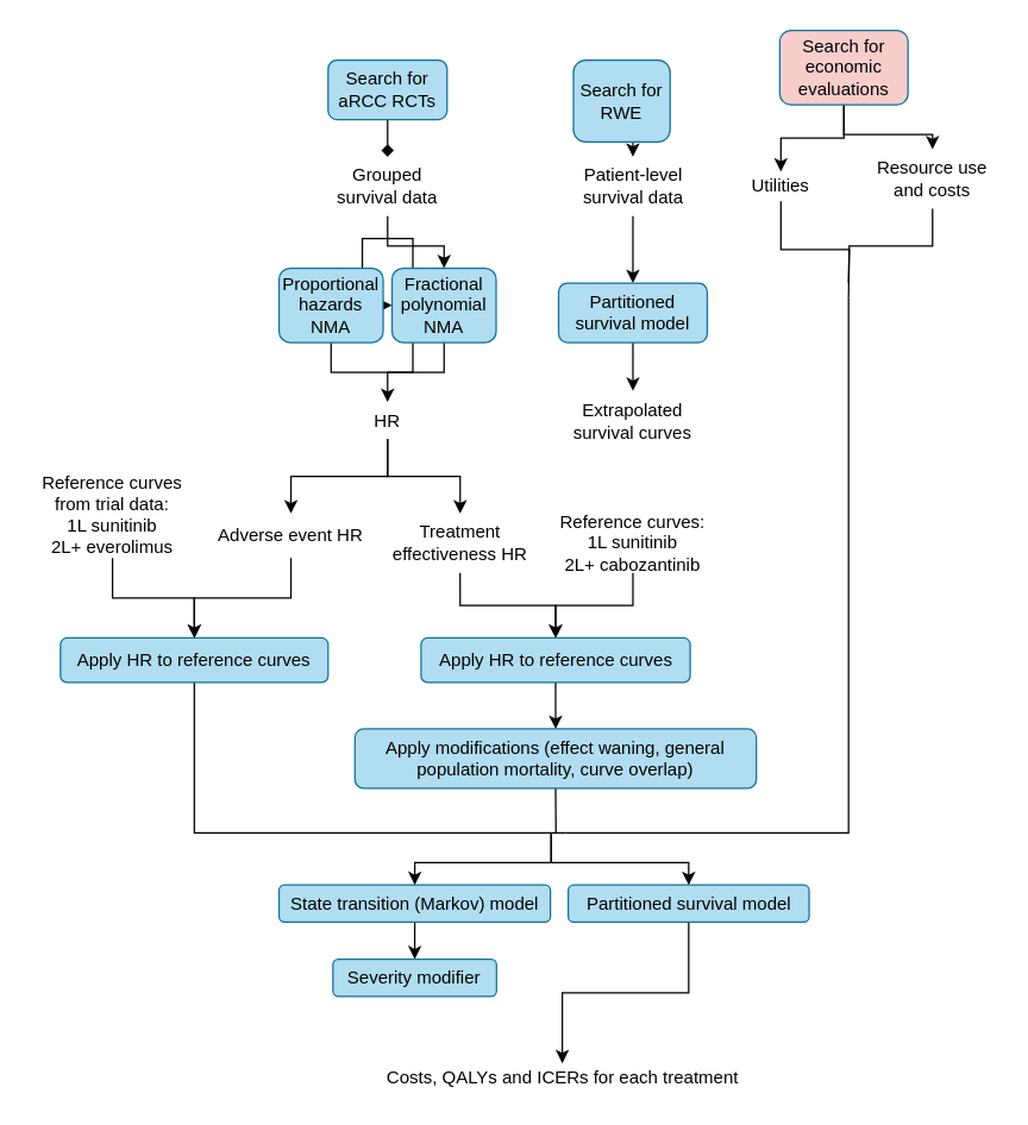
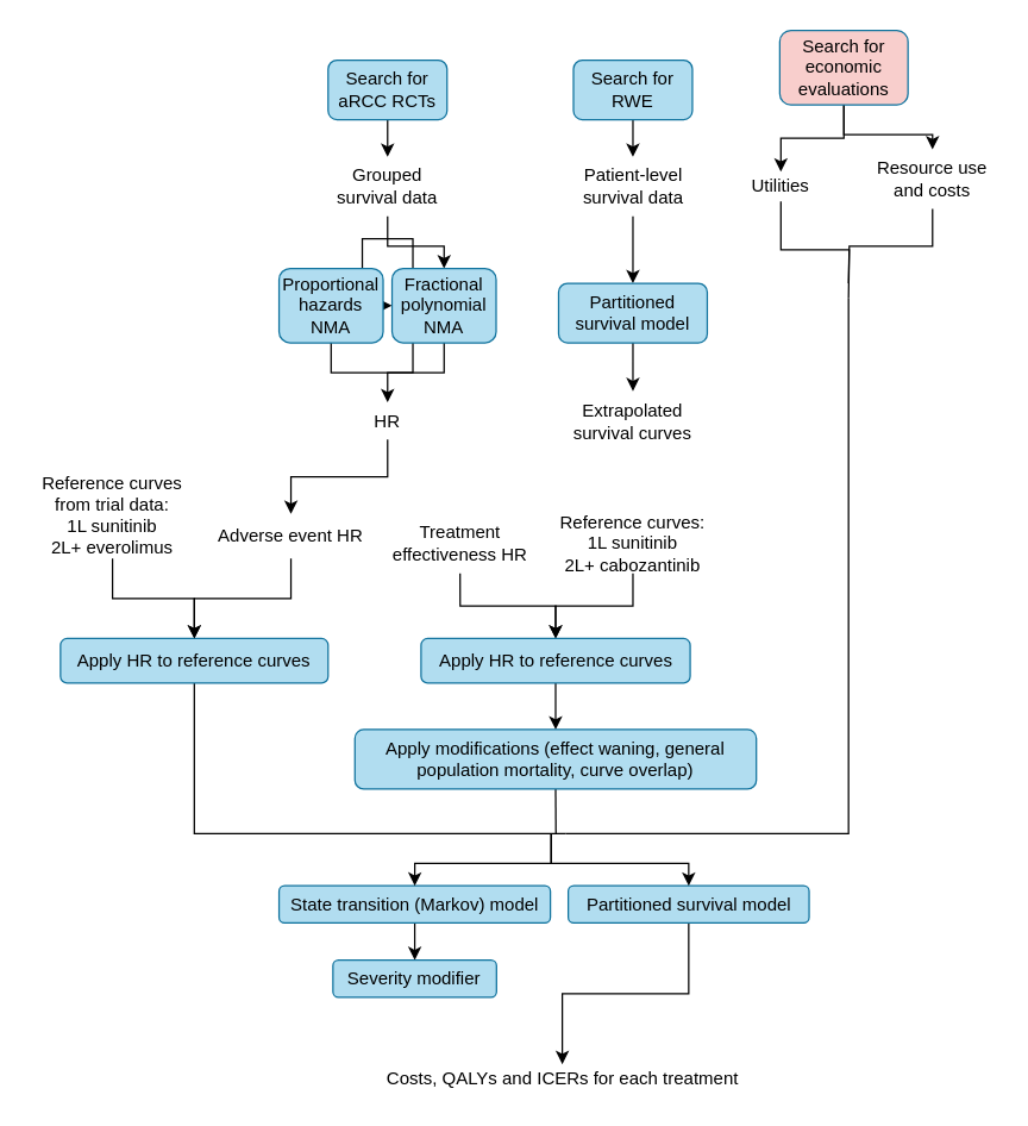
  <mxCell id="0" />
  <mxCell id="1" parent="0" />
- <mxCell id="2" style="edgeStyle=orthogonalEdgeStyle;rounded=0;orthogonalLoop=1;jettySize=auto;html=1;exitX=0.5;exitY=1;exitDx=0;exitDy=0;entryX=0.5;entryY=0;entryDx=0;entryDy=0;endArrow=diamond;" edge="1" parent="1" source="3" target="5"><mxGeometry relative="1" as="geometry" /></mxCell>
+ <mxCell id="2" style="edgeStyle=orthogonalEdgeStyle;rounded=0;orthogonalLoop=1;jettySize=auto;html=1;exitX=0.5;exitY=1;exitDx=0;exitDy=0;entryX=0.5;entryY=0;entryDx=0;entryDy=0;" edge="1" parent="1" source="3" target="5"><mxGeometry relative="1" as="geometry" /></mxCell>
  <mxCell id="3" value="Search for aRCC RCTs" style="rounded=1;whiteSpace=wrap;html=1;fillColor=#b1ddf0;strokeColor=#10739e;" parent="1" vertex="1"><mxGeometry x="220" y="40" width="80" height="40" as="geometry" /></mxCell>
  <mxCell id="4" style="edgeStyle=orthogonalEdgeStyle;rounded=0;orthogonalLoop=1;jettySize=auto;html=1;exitX=0.5;exitY=1;exitDx=0;exitDy=0;entryX=0.5;entryY=0;entryDx=0;entryDy=0;" edge="1" parent="1" source="5" target="9"><mxGeometry relative="1" as="geometry" /></mxCell>
  <mxCell id="5" value="Grouped survival data" style="rounded=1;whiteSpace=wrap;html=1;fillColor=none;strokeColor=none;" parent="1" vertex="1"><mxGeometry x="215" y="105" width="90" height="40" as="geometry" /></mxCell>
  <mxCell id="6" style="edgeStyle=orthogonalEdgeStyle;rounded=0;orthogonalLoop=1;jettySize=auto;html=1;exitX=0.5;exitY=1;exitDx=0;exitDy=0;" edge="1" parent="1" source="7" target="9"><mxGeometry relative="1" as="geometry" /></mxCell>
  <mxCell id="7" value="Proportional hazards NMA" style="rounded=1;whiteSpace=wrap;html=1;fillColor=#b1ddf0;strokeColor=#10739e;" parent="1" vertex="1"><mxGeometry x="187" y="180" width="70" height="50" as="geometry" /></mxCell>
  <mxCell id="8" style="edgeStyle=orthogonalEdgeStyle;rounded=0;orthogonalLoop=1;jettySize=auto;html=1;exitX=0.5;exitY=1;exitDx=0;exitDy=0;entryX=0.5;entryY=0;entryDx=0;entryDy=0;" edge="1" parent="1" source="9" target="12"><mxGeometry relative="1" as="geometry" /></mxCell>
  <mxCell id="9" value="Fractional polynomial NMA" style="rounded=1;whiteSpace=wrap;html=1;fillColor=#b1ddf0;strokeColor=#10739e;" parent="1" vertex="1"><mxGeometry x="263" y="180" width="70" height="50" as="geometry" /></mxCell>
  <mxCell id="10" style="edgeStyle=orthogonalEdgeStyle;rounded=0;orthogonalLoop=1;jettySize=auto;html=1;exitX=0.5;exitY=1;exitDx=0;exitDy=0;" edge="1" parent="1" source="12" target="29"><mxGeometry relative="1" as="geometry" /></mxCell>
- <mxCell id="11" style="edgeStyle=orthogonalEdgeStyle;rounded=0;orthogonalLoop=1;jettySize=auto;html=1;exitX=0.5;exitY=1;exitDx=0;exitDy=0;" edge="1" parent="1" source="12" target="23"><mxGeometry relative="1" as="geometry" /></mxCell>
  <mxCell id="12" value="HR" style="rounded=1;whiteSpace=wrap;html=1;fillColor=none;strokeColor=none;" parent="1" vertex="1"><mxGeometry x="240" y="270" width="40" height="25" as="geometry" /></mxCell>
  <mxCell id="13" style="edgeStyle=orthogonalEdgeStyle;rounded=0;orthogonalLoop=1;jettySize=auto;html=1;exitX=0.5;exitY=1;exitDx=0;exitDy=0;entryX=0.5;entryY=0;entryDx=0;entryDy=0;" edge="1" parent="1" source="14" target="16"><mxGeometry relative="1" as="geometry" /></mxCell>
- <mxCell id="14" value="Search for RWE" style="rounded=1;whiteSpace=wrap;html=1;fillColor=#b1ddf0;strokeColor=#10739e;" parent="1" vertex="1"><mxGeometry x="385" y="40" width="65" height="55" as="geometry" /></mxCell>
+ <mxCell id="14" value="Search for RWE" style="rounded=1;whiteSpace=wrap;html=1;fillColor=#b1ddf0;strokeColor=#10739e;" parent="1" vertex="1"><mxGeometry x="385" y="40" width="80" height="40" as="geometry" /></mxCell>
  <mxCell id="15" style="edgeStyle=orthogonalEdgeStyle;rounded=0;orthogonalLoop=1;jettySize=auto;html=1;exitX=0.5;exitY=1;exitDx=0;exitDy=0;entryX=0.5;entryY=0;entryDx=0;entryDy=0;" edge="1" parent="1" source="16" target="18"><mxGeometry relative="1" as="geometry" /></mxCell>
  <mxCell id="16" value="Patient-level survival data" style="rounded=1;whiteSpace=wrap;html=1;fillColor=none;strokeColor=none;" parent="1" vertex="1"><mxGeometry x="382.5" y="105" width="85" height="40" as="geometry" /></mxCell>
  <mxCell id="17" style="edgeStyle=orthogonalEdgeStyle;rounded=0;orthogonalLoop=1;jettySize=auto;html=1;exitX=0.5;exitY=1;exitDx=0;exitDy=0;" edge="1" parent="1" source="18" target="19"><mxGeometry relative="1" as="geometry" /></mxCell>
  <mxCell id="18" value="Partitioned survival model" style="rounded=1;whiteSpace=wrap;html=1;fillColor=#b1ddf0;strokeColor=#10739e;" parent="1" vertex="1"><mxGeometry x="375" y="190" width="100" height="40" as="geometry" /></mxCell>
  <mxCell id="19" value="Extrapolated survival curves" style="rounded=1;whiteSpace=wrap;html=1;fillColor=none;strokeColor=none;" parent="1" vertex="1"><mxGeometry x="375" y="262.5" width="100" height="40" as="geometry" /></mxCell>
  <mxCell id="20" style="edgeStyle=orthogonalEdgeStyle;rounded=0;orthogonalLoop=1;jettySize=auto;html=1;exitX=0.5;exitY=1;exitDx=0;exitDy=0;entryX=0.5;entryY=0;entryDx=0;entryDy=0;" edge="1" parent="1" source="21" target="25"><mxGeometry relative="1" as="geometry" /></mxCell>
  <mxCell id="21" value="Reference curves:&lt;div&gt;1L sunitinib&lt;/div&gt;&lt;div&gt;2L+ cabozantinib&lt;/div&gt;" style="rounded=1;whiteSpace=wrap;html=1;fillColor=none;strokeColor=none;" parent="1" vertex="1"><mxGeometry x="360" y="345" width="130" height="40" as="geometry" /></mxCell>
  <mxCell id="22" style="edgeStyle=orthogonalEdgeStyle;rounded=0;orthogonalLoop=1;jettySize=auto;html=1;exitX=0.5;exitY=1;exitDx=0;exitDy=0;" edge="1" parent="1" source="23" target="25"><mxGeometry relative="1" as="geometry" /></mxCell>
  <mxCell id="23" value="Treatment effectiveness HR" style="rounded=1;whiteSpace=wrap;html=1;fillColor=none;strokeColor=none;" parent="1" vertex="1"><mxGeometry x="253.75" y="345" width="110" height="40" as="geometry" /></mxCell>
  <mxCell id="24" style="edgeStyle=orthogonalEdgeStyle;rounded=0;orthogonalLoop=1;jettySize=auto;html=1;exitX=0.5;exitY=1;exitDx=0;exitDy=0;entryX=0.5;entryY=0;entryDx=0;entryDy=0;" edge="1" parent="1" source="25" target="27"><mxGeometry relative="1" as="geometry" /></mxCell>
  <mxCell id="25" value="Apply HR to reference curves" style="rounded=1;whiteSpace=wrap;html=1;fillColor=#b1ddf0;strokeColor=#10739e;" parent="1" vertex="1"><mxGeometry x="282.5" y="428.75" width="181" height="30" as="geometry" /></mxCell>
  <mxCell id="26" style="edgeStyle=orthogonalEdgeStyle;rounded=0;orthogonalLoop=1;jettySize=auto;html=1;exitX=0.5;exitY=1;exitDx=0;exitDy=0;endArrow=none;endFill=0;" edge="1" parent="1" source="27"><mxGeometry relative="1" as="geometry"><mxPoint x="373.2" y="560" as="targetPoint" /></mxGeometry></mxCell>
  <mxCell id="27" value="Apply modifications (effect waning, general population mortality, curve overlap)" style="rounded=1;whiteSpace=wrap;html=1;fillColor=#b1ddf0;strokeColor=#10739e;" parent="1" vertex="1"><mxGeometry x="238" y="490" width="270" height="40" as="geometry" /></mxCell>
  <mxCell id="28" style="edgeStyle=orthogonalEdgeStyle;rounded=0;orthogonalLoop=1;jettySize=auto;html=1;exitX=0.5;exitY=1;exitDx=0;exitDy=0;entryX=0.5;entryY=0;entryDx=0;entryDy=0;" edge="1" parent="1" source="29" target="31"><mxGeometry relative="1" as="geometry" /></mxCell>
  <mxCell id="29" value="Adverse event HR" style="rounded=1;whiteSpace=wrap;html=1;fillColor=none;strokeColor=none;" parent="1" vertex="1"><mxGeometry x="140" y="345" width="110" height="30" as="geometry" /></mxCell>
  <mxCell id="30" style="edgeStyle=orthogonalEdgeStyle;rounded=0;orthogonalLoop=1;jettySize=auto;html=1;exitX=0.5;exitY=1;exitDx=0;exitDy=0;endArrow=none;endFill=0;" edge="1" parent="1" source="31"><mxGeometry relative="1" as="geometry"><mxPoint x="380" y="560" as="targetPoint" /><Array as="points"><mxPoint x="130" y="560" /></Array></mxGeometry></mxCell>
  <mxCell id="31" value="Apply HR to reference curves" style="rounded=1;whiteSpace=wrap;html=1;fillColor=#b1ddf0;strokeColor=#10739e;" parent="1" vertex="1"><mxGeometry x="40" y="428.75" width="180" height="30" as="geometry" /></mxCell>
  <mxCell id="32" style="edgeStyle=orthogonalEdgeStyle;rounded=0;orthogonalLoop=1;jettySize=auto;html=1;exitX=0.5;exitY=1;exitDx=0;exitDy=0;endArrow=none;endFill=0;" edge="1" parent="1" source="33"><mxGeometry relative="1" as="geometry"><mxPoint x="570" y="190" as="targetPoint" /></mxGeometry></mxCell>
  <mxCell id="33" value="Resource use and costs" style="rounded=1;whiteSpace=wrap;html=1;fillColor=none;strokeColor=none;" parent="1" vertex="1"><mxGeometry x="584" y="100" width="85" height="40" as="geometry" /></mxCell>
  <mxCell id="34" style="edgeStyle=orthogonalEdgeStyle;rounded=0;orthogonalLoop=1;jettySize=auto;html=1;exitX=0.5;exitY=1;exitDx=0;exitDy=0;entryX=0.5;entryY=0;entryDx=0;entryDy=0;" edge="1" parent="1" source="36" target="38"><mxGeometry relative="1" as="geometry" /></mxCell>
  <mxCell id="35" style="edgeStyle=orthogonalEdgeStyle;rounded=0;orthogonalLoop=1;jettySize=auto;html=1;exitX=0.5;exitY=1;exitDx=0;exitDy=0;" edge="1" parent="1" source="36" target="33"><mxGeometry relative="1" as="geometry" /></mxCell>
  <mxCell id="36" value="Search for economic evaluations" style="rounded=1;whiteSpace=wrap;html=1;fillColor=#f8cecc;strokeColor=#10739e;" parent="1" vertex="1"><mxGeometry x="523.75" y="20" width="86.25" height="50" as="geometry" /></mxCell>
  <mxCell id="37" style="edgeStyle=orthogonalEdgeStyle;rounded=0;orthogonalLoop=1;jettySize=auto;html=1;exitX=0.5;exitY=1;exitDx=0;exitDy=0;endArrow=none;endFill=0;" edge="1" parent="1" source="38"><mxGeometry relative="1" as="geometry"><mxPoint x="570" y="200" as="targetPoint" /></mxGeometry></mxCell>
  <mxCell id="38" value="Utilities" style="rounded=1;whiteSpace=wrap;html=1;fillColor=none;strokeColor=none;" parent="1" vertex="1"><mxGeometry x="500" y="115" width="49" height="20" as="geometry" /></mxCell>
  <mxCell id="39" style="edgeStyle=orthogonalEdgeStyle;rounded=0;orthogonalLoop=1;jettySize=auto;html=1;exitX=0.5;exitY=1;exitDx=0;exitDy=0;entryX=0.5;entryY=0;entryDx=0;entryDy=0;" edge="1" parent="1" source="40" target="46"><mxGeometry relative="1" as="geometry" /></mxCell>
  <mxCell id="40" value="State transition (Markov) model" style="rounded=1;whiteSpace=wrap;html=1;fillColor=#b1ddf0;strokeColor=#10739e;" parent="1" vertex="1"><mxGeometry x="187" y="595" width="182.5" height="25" as="geometry" /></mxCell>
  <mxCell id="41" style="edgeStyle=orthogonalEdgeStyle;rounded=0;orthogonalLoop=1;jettySize=auto;html=1;exitX=0.5;exitY=1;exitDx=0;exitDy=0;entryX=0.5;entryY=0;entryDx=0;entryDy=0;" edge="1" parent="1" source="42" target="43"><mxGeometry relative="1" as="geometry" /></mxCell>
  <mxCell id="42" value="Partitioned survival model" style="rounded=1;whiteSpace=wrap;html=1;fillColor=#b1ddf0;strokeColor=#10739e;" parent="1" vertex="1"><mxGeometry x="381.5" y="595" width="162" height="25" as="geometry" /></mxCell>
  <mxCell id="43" value="Costs, QALYs and ICERs for each treatment" style="rounded=0;whiteSpace=wrap;html=1;fillColor=none;strokeColor=none;" parent="1" vertex="1"><mxGeometry x="257.5" y="715" width="240" height="20" as="geometry" /></mxCell>
  <mxCell id="44" style="edgeStyle=orthogonalEdgeStyle;rounded=0;orthogonalLoop=1;jettySize=auto;html=1;exitX=0.5;exitY=1;exitDx=0;exitDy=0;entryX=0.5;entryY=0;entryDx=0;entryDy=0;" edge="1" parent="1" source="45" target="31"><mxGeometry relative="1" as="geometry" /></mxCell>
  <mxCell id="45" value="Reference curves from trial data:&lt;div&gt;1L sunitinib&lt;/div&gt;&lt;div&gt;2L+ everolimus&lt;/div&gt;" style="rounded=1;whiteSpace=wrap;html=1;fillColor=none;strokeColor=none;" parent="1" vertex="1"><mxGeometry x="20" y="316.25" width="110" height="58.75" as="geometry" /></mxCell>
  <mxCell id="46" value="Severity modifier" style="rounded=1;whiteSpace=wrap;html=1;fillColor=#b1ddf0;strokeColor=#10739e;" parent="1" vertex="1"><mxGeometry x="223.25" y="645" width="110" height="25" as="geometry" /></mxCell>
  <mxCell id="47" value="" style="endArrow=none;html=1;rounded=0;edgeStyle=orthogonalEdgeStyle;endFill=0;" edge="1" parent="1"><mxGeometry width="50" height="50" relative="1" as="geometry"><mxPoint x="570" y="200" as="sourcePoint" /><mxPoint x="380" y="560" as="targetPoint" /><Array as="points"><mxPoint x="570" y="560" /></Array></mxGeometry></mxCell>
  <mxCell id="48" value="" style="endArrow=classic;html=1;rounded=0;entryX=0.5;entryY=0;entryDx=0;entryDy=0;edgeStyle=orthogonalEdgeStyle;" edge="1" parent="1" target="40"><mxGeometry width="50" height="50" relative="1" as="geometry"><mxPoint x="370" y="560" as="sourcePoint" /><mxPoint x="610" y="380" as="targetPoint" /><Array as="points"><mxPoint x="370" y="580" /><mxPoint x="278" y="580" /></Array></mxGeometry></mxCell>
  <mxCell id="49" value="" style="endArrow=classic;html=1;rounded=0;entryX=0.5;entryY=0;entryDx=0;entryDy=0;edgeStyle=orthogonalEdgeStyle;" edge="1" parent="1" target="42"><mxGeometry width="50" height="50" relative="1" as="geometry"><mxPoint x="370" y="560" as="sourcePoint" /><mxPoint x="590" y="530" as="targetPoint" /><Array as="points"><mxPoint x="370" y="580" /><mxPoint x="463" y="580" /></Array></mxGeometry></mxCell>
